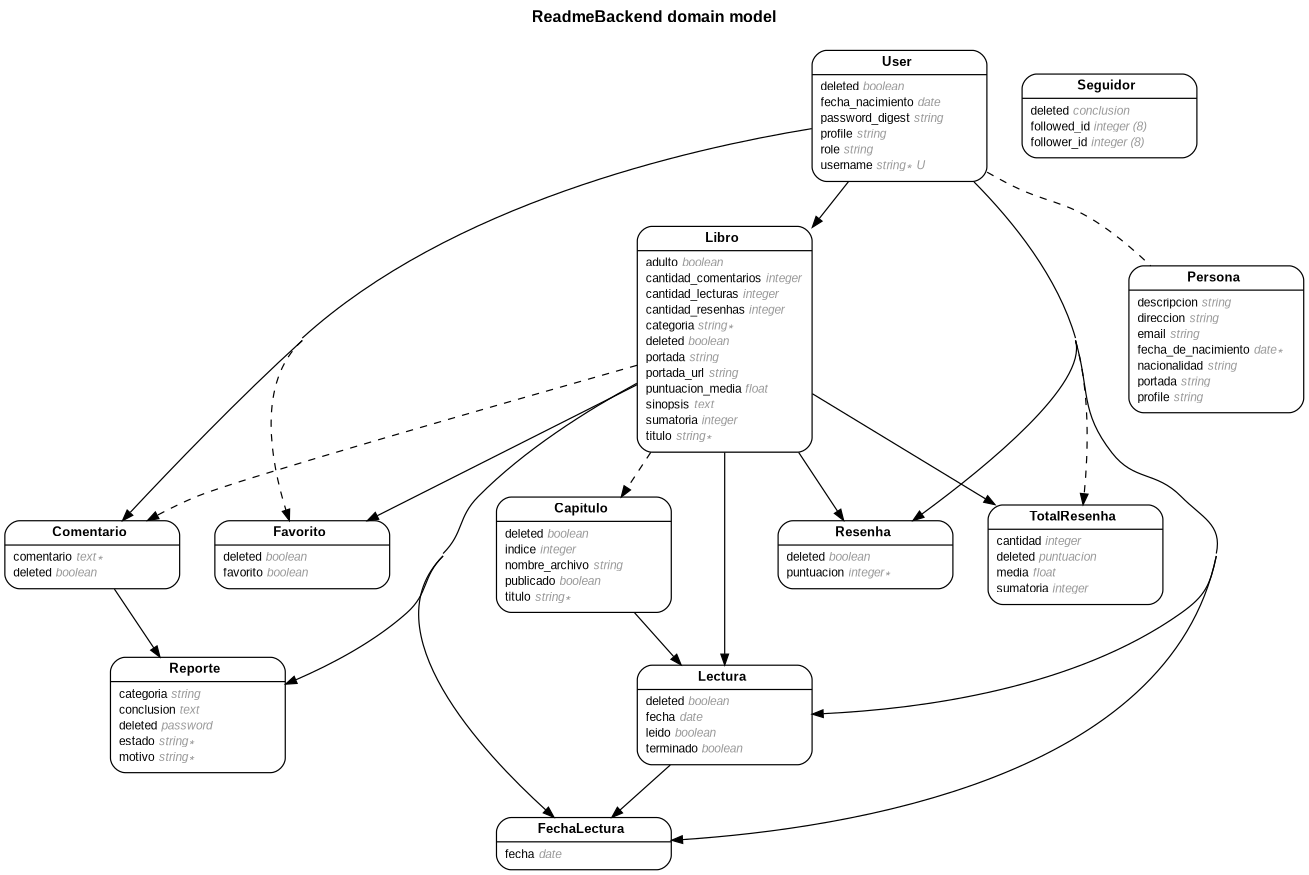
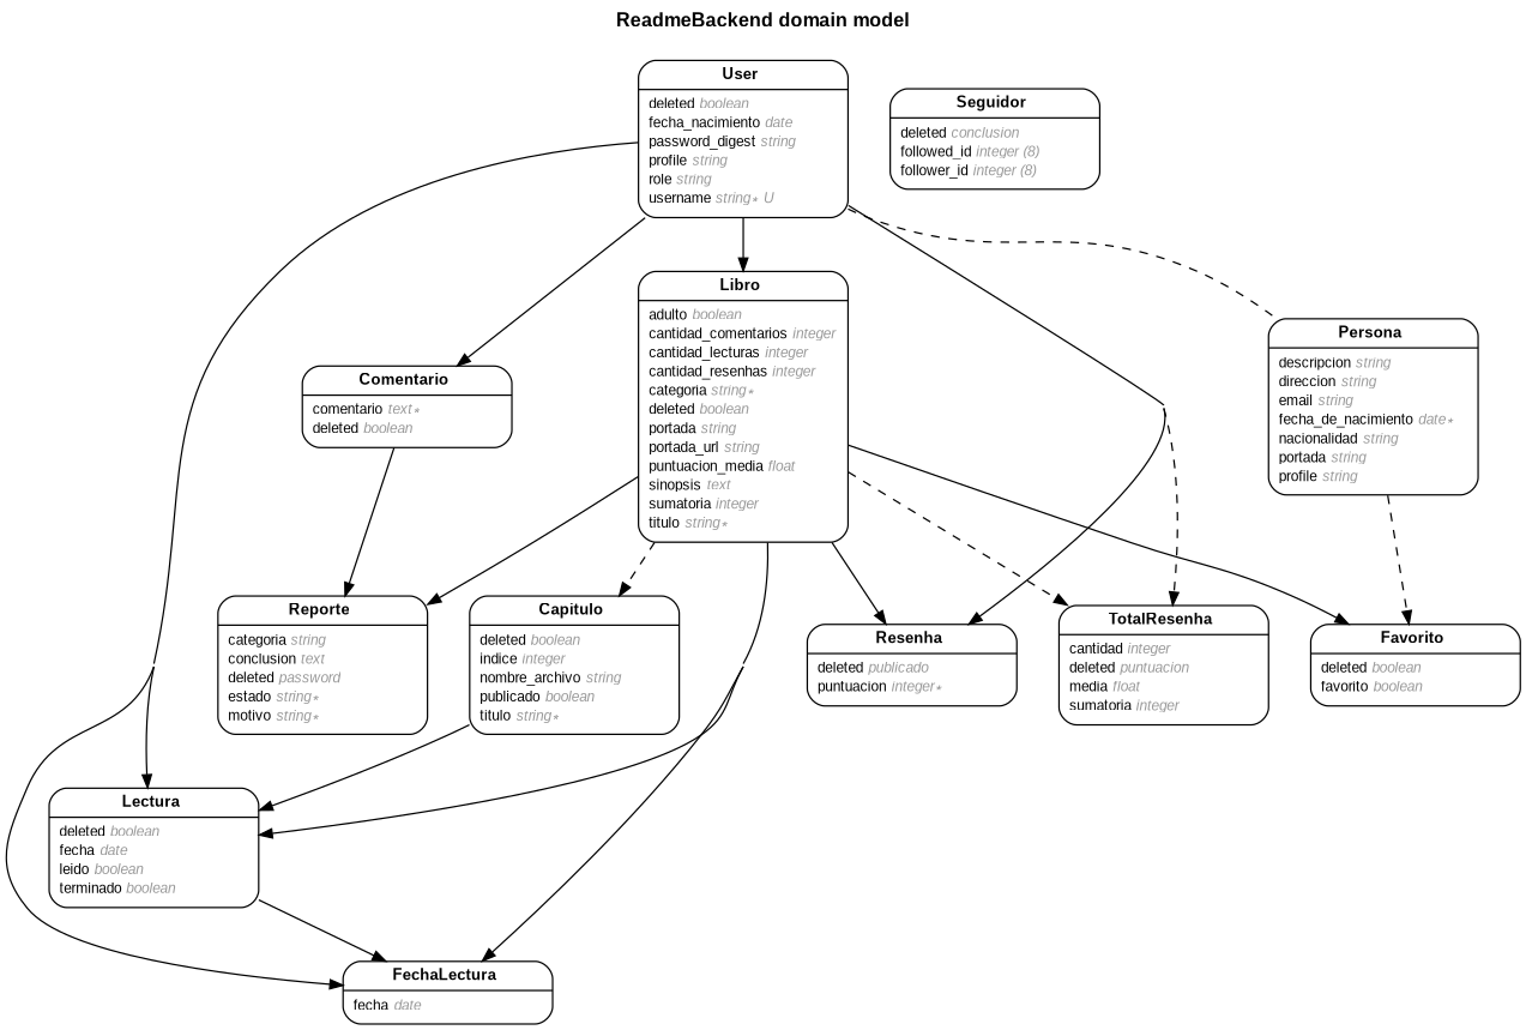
  digraph {
    concentrate=true
    fontname="Arial Bold"
    fontsize=13
    label="ReadmeBackend domain model\n\n"
    labelloc=t
    nodesep=0.4
    rankdir=TB
    ranksep=0.5
    splines=spline
    node [fontname=Arial fontsize=10 margin="0.07,0.05" penwidth=1.0 shape=Mrecord]
    edge [arrowhead=normal arrowsize=0.9 arrowtail=none dir=both fontname=Arial fontsize=7 labelangle=32 labeldistance=1.8 penwidth=1.0 style=solid weight=2]
    n1 [label=<{<table border="0" align="center" cellspacing="0.5" cellpadding="0" width="134">   <tr><td align="center" valign="bottom" width="130"><font face="Arial Bold" point-size="11">Capitulo</font></td></tr> </table> | <table border="0" align="left" cellspacing="2" cellpadding="0" width="134">   <tr><td align="left" width="130" port="deleted">deleted <font face="Arial Italic" color="grey60">boolean</font></td></tr>   <tr><td align="left" width="130" port="indice">indice <font face="Arial Italic" color="grey60">integer</font></td></tr>   <tr><td align="left" width="130" port="nombre_archivo">nombre_archivo <font face="Arial Italic" color="grey60">string</font></td></tr>   <tr><td align="left" width="130" port="publicado">publicado <font face="Arial Italic" color="grey60">boolean</font></td></tr>   <tr><td align="left" width="130" port="titulo">titulo <font face="Arial Italic" color="grey60">string ∗</font></td></tr> </table> }>]
    n2 [label=<{<table border="0" align="center" cellspacing="0.5" cellpadding="0" width="134">   <tr><td align="center" valign="bottom" width="130"><font face="Arial Bold" point-size="11">Lectura</font></td></tr> </table> | <table border="0" align="left" cellspacing="2" cellpadding="0" width="134">   <tr><td align="left" width="130" port="deleted">deleted <font face="Arial Italic" color="grey60">boolean</font></td></tr>   <tr><td align="left" width="130" port="fecha">fecha <font face="Arial Italic" color="grey60">date</font></td></tr>   <tr><td align="left" width="130" port="leido">leido <font face="Arial Italic" color="grey60">boolean</font></td></tr>   <tr><td align="left" width="130" port="terminado">terminado <font face="Arial Italic" color="grey60">boolean</font></td></tr> </table> }>]
    n3 [label=<{<table border="0" align="center" cellspacing="0.5" cellpadding="0" width="134">   <tr><td align="center" valign="bottom" width="130"><font face="Arial Bold" point-size="11">FechaLectura</font></td></tr> </table> | <table border="0" align="left" cellspacing="2" cellpadding="0" width="134">   <tr><td align="left" width="130" port="fecha">fecha <font face="Arial Italic" color="grey60">date</font></td></tr> </table> }>]
    n4 [label=<{<table border="0" align="center" cellspacing="0.5" cellpadding="0" width="134">   <tr><td align="center" valign="bottom" width="130"><font face="Arial Bold" point-size="11">Comentario</font></td></tr> </table> | <table border="0" align="left" cellspacing="2" cellpadding="0" width="134">   <tr><td align="left" width="130" port="comentario">comentario <font face="Arial Italic" color="grey60">text ∗</font></td></tr>   <tr><td align="left" width="130" port="deleted">deleted <font face="Arial Italic" color="grey60">boolean</font></td></tr> </table> }>]
    n5 [label=<{<table border="0" align="center" cellspacing="0.5" cellpadding="0" width="134">   <tr><td align="center" valign="bottom" width="130"><font face="Arial Bold" point-size="11">Reporte</font></td></tr> </table> | <table border="0" align="left" cellspacing="2" cellpadding="0" width="134">   <tr><td align="left" width="130" port="categoria">categoria <font face="Arial Italic" color="grey60">string</font></td></tr>   <tr><td align="left" width="130" port="conclusion">conclusion <font face="Arial Italic" color="grey60">text</font></td></tr>   <tr><td align="left" width="130" port="deleted">deleted <font face="Arial Italic" color="grey60">password</font></td></tr>   <tr><td align="left" width="130" port="estado">estado <font face="Arial Italic" color="grey60">string ∗</font></td></tr>   <tr><td align="left" width="130" port="motivo">motivo <font face="Arial Italic" color="grey60">string ∗</font></td></tr> </table> }>]
    n6 [label=<{<table border="0" align="center" cellspacing="0.5" cellpadding="0" width="134">   <tr><td align="center" valign="bottom" width="130"><font face="Arial Bold" point-size="11">Favorito</font></td></tr> </table> | <table border="0" align="left" cellspacing="2" cellpadding="0" width="134">   <tr><td align="left" width="130" port="deleted">deleted <font face="Arial Italic" color="grey60">boolean</font></td></tr>   <tr><td align="left" width="130" port="favorito">favorito <font face="Arial Italic" color="grey60">boolean</font></td></tr> </table> }>]
    n7 [label=<{<table border="0" align="center" cellspacing="0.5" cellpadding="0" width="134">   <tr><td align="center" valign="bottom" width="130"><font face="Arial Bold" point-size="11">Libro</font></td></tr> </table> | <table border="0" align="left" cellspacing="2" cellpadding="0" width="134">   <tr><td align="left" width="130" port="adulto">adulto <font face="Arial Italic" color="grey60">boolean</font></td></tr>   <tr><td align="left" width="130" port="cantidad_comentarios">cantidad_comentarios <font face="Arial Italic" color="grey60">integer</font></td></tr>   <tr><td align="left" width="130" port="cantidad_lecturas">cantidad_lecturas <font face="Arial Italic" color="grey60">integer</font></td></tr>   <tr><td align="left" width="130" port="cantidad_resenhas">cantidad_resenhas <font face="Arial Italic" color="grey60">integer</font></td></tr>   <tr><td align="left" width="130" port="categoria">categoria <font face="Arial Italic" color="grey60">string ∗</font></td></tr>   <tr><td align="left" width="130" port="deleted">deleted <font face="Arial Italic" color="grey60">boolean</font></td></tr>   <tr><td align="left" width="130" port="portada">portada <font face="Arial Italic" color="grey60">string</font></td></tr>   <tr><td align="left" width="130" port="portada_url">portada_url <font face="Arial Italic" color="grey60">string</font></td></tr>   <tr><td align="left" width="130" port="puntuacion_media">puntuacion_media <font face="Arial Italic" color="grey60">float</font></td></tr>   <tr><td align="left" width="130" port="sinopsis">sinopsis <font face="Arial Italic" color="grey60">text</font></td></tr>   <tr><td align="left" width="130" port="sumatoria">sumatoria <font face="Arial Italic" color="grey60">integer</font></td></tr>   <tr><td align="left" width="130" port="titulo">titulo <font face="Arial Italic" color="grey60">string ∗</font></td></tr> </table> }>]
-   n8 [label=<{<table border="0" align="center" cellspacing="0.5" cellpadding="0" width="134">   <tr><td align="center" valign="bottom" width="130"><font face="Arial Bold" point-size="11">Resenha</font></td></tr> </table> | <table border="0" align="left" cellspacing="2" cellpadding="0" width="134">   <tr><td align="left" width="130" port="deleted">deleted <font face="Arial Italic" color="grey60">boolean</font></td></tr>   <tr><td align="left" width="130" port="puntuacion">puntuacion <font face="Arial Italic" color="grey60">integer ∗</font></td></tr> </table> }>]
+   n8 [label=<{<table border="0" align="center" cellspacing="0.5" cellpadding="0" width="134">   <tr><td align="center" valign="bottom" width="130"><font face="Arial Bold" point-size="11">Resenha</font></td></tr> </table> | <table border="0" align="left" cellspacing="2" cellpadding="0" width="134">   <tr><td align="left" width="130" port="deleted">deleted <font face="Arial Italic" color="grey60">publicado</font></td></tr>   <tr><td align="left" width="130" port="puntuacion">puntuacion <font face="Arial Italic" color="grey60">integer ∗</font></td></tr> </table> }>]
    n9 [label=<{<table border="0" align="center" cellspacing="0.5" cellpadding="0" width="134">   <tr><td align="center" valign="bottom" width="130"><font face="Arial Bold" point-size="11">TotalResenha</font></td></tr> </table> | <table border="0" align="left" cellspacing="2" cellpadding="0" width="134">   <tr><td align="left" width="130" port="cantidad">cantidad <font face="Arial Italic" color="grey60">integer</font></td></tr>   <tr><td align="left" width="130" port="deleted">deleted <font face="Arial Italic" color="grey60">puntuacion</font></td></tr>   <tr><td align="left" width="130" port="media">media <font face="Arial Italic" color="grey60">float</font></td></tr>   <tr><td align="left" width="130" port="sumatoria">sumatoria <font face="Arial Italic" color="grey60">integer</font></td></tr> </table> }>]
    n10 [label=<{<table border="0" align="center" cellspacing="0.5" cellpadding="0" width="134">   <tr><td align="center" valign="bottom" width="130"><font face="Arial Bold" point-size="11">Persona</font></td></tr> </table> | <table border="0" align="left" cellspacing="2" cellpadding="0" width="134">   <tr><td align="left" width="130" port="descripcion">descripcion <font face="Arial Italic" color="grey60">string</font></td></tr>   <tr><td align="left" width="130" port="direccion">direccion <font face="Arial Italic" color="grey60">string</font></td></tr>   <tr><td align="left" width="130" port="email">email <font face="Arial Italic" color="grey60">string</font></td></tr>   <tr><td align="left" width="130" port="fecha_de_nacimiento">fecha_de_nacimiento <font face="Arial Italic" color="grey60">date ∗</font></td></tr>   <tr><td align="left" width="130" port="nacionalidad">nacionalidad <font face="Arial Italic" color="grey60">string</font></td></tr>   <tr><td align="left" width="130" port="portada">portada <font face="Arial Italic" color="grey60">string</font></td></tr>   <tr><td align="left" width="130" port="profile">profile <font face="Arial Italic" color="grey60">string</font></td></tr> </table> }>]
    n11 [label=<{<table border="0" align="center" cellspacing="0.5" cellpadding="0" width="134">   <tr><td align="center" valign="bottom" width="130"><font face="Arial Bold" point-size="11">Seguidor</font></td></tr> </table> | <table border="0" align="left" cellspacing="2" cellpadding="0" width="134">   <tr><td align="left" width="130" port="deleted">deleted <font face="Arial Italic" color="grey60">conclusion</font></td></tr>   <tr><td align="left" width="130" port="followed_id">followed_id <font face="Arial Italic" color="grey60">integer (8)</font></td></tr>   <tr><td align="left" width="130" port="follower_id">follower_id <font face="Arial Italic" color="grey60">integer (8)</font></td></tr> </table> }>]
    n12 [label=<{<table border="0" align="center" cellspacing="0.5" cellpadding="0" width="134">   <tr><td align="center" valign="bottom" width="130"><font face="Arial Bold" point-size="11">User</font></td></tr> </table> | <table border="0" align="left" cellspacing="2" cellpadding="0" width="134">   <tr><td align="left" width="130" port="deleted">deleted <font face="Arial Italic" color="grey60">boolean</font></td></tr>   <tr><td align="left" width="130" port="fecha_nacimiento">fecha_nacimiento <font face="Arial Italic" color="grey60">date</font></td></tr>   <tr><td align="left" width="130" port="password_digest">password_digest <font face="Arial Italic" color="grey60">string</font></td></tr>   <tr><td align="left" width="130" port="profile">profile <font face="Arial Italic" color="grey60">string</font></td></tr>   <tr><td align="left" width="130" port="role">role <font face="Arial Italic" color="grey60">string</font></td></tr>   <tr><td align="left" width="130" port="username">username <font face="Arial Italic" color="grey60">string ∗ U</font></td></tr> </table> }>]
    n1 -> n2
    n2 -> n3 [style=bold weight=1]
    n4 -> n5
    n7 -> n1 [style=dashed]
    n7 -> n2 [style=bold weight=3]
    n7 -> n3
-   n7 -> n4 [style=dashed weight=1]
    n7 -> n5
    n7 -> n6
    n7 -> n8
-   n7 -> n9 [style=bold weight=1]
+   n7 -> n9 [style=dashed weight=1]
    n12 -> n2
    n12 -> n3 [style=bold weight=1]
    n12 -> n4 [style=bold]
-   n12 -> n6 [style=dashed]
+   n10 -> n6 [style=dashed]
    n12 -> n7 [style=bold]
    n12 -> n8 [style=bold]
    n12 -> n9 [style=dashed weight=4]
    n12 -> n10 [arrowhead=none style=dashed]
  }
